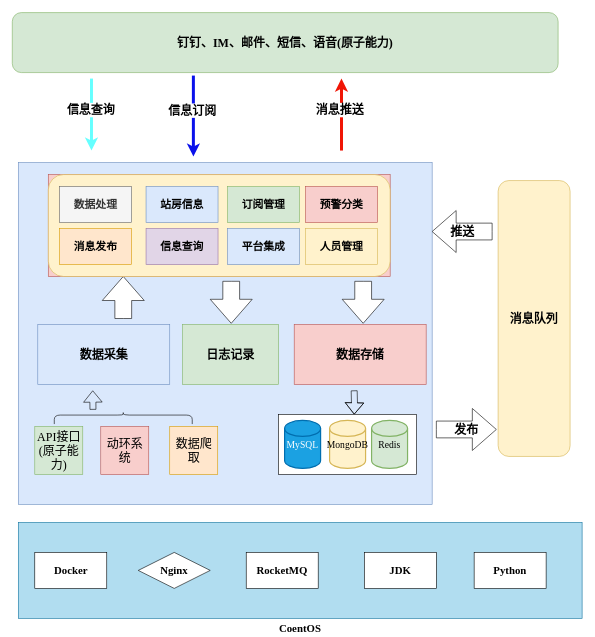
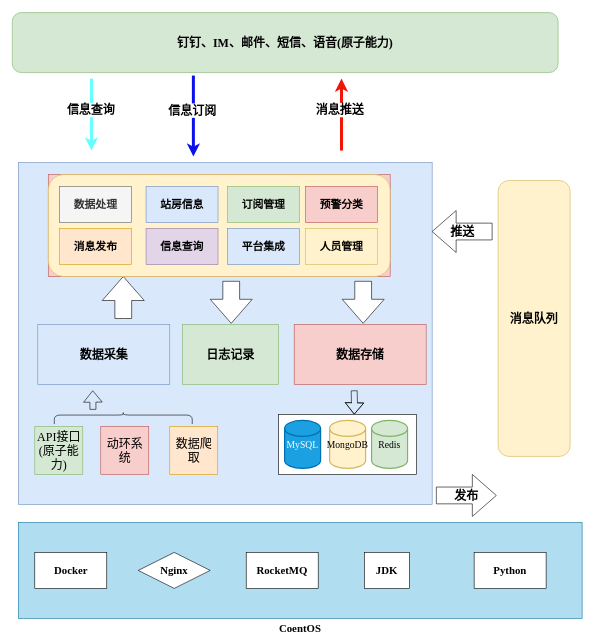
  <mxCell id="0" />
  <mxCell id="1" parent="0" />
  <mxCell id="2" value="" style="rounded=0;whiteSpace=wrap;html=1;fillColor=#dae8fc;strokeColor=#6c8ebf;" parent="1" vertex="1"><mxGeometry x="30" y="270" width="690" height="570" as="geometry" /></mxCell>
  <mxCell id="3" style="edgeStyle=orthogonalEdgeStyle;rounded=0;orthogonalLoop=1;jettySize=auto;html=1;strokeWidth=5;strokeColor=#f01505;" parent="1" edge="1"><mxGeometry relative="1" as="geometry"><mxPoint x="568.82" y="130" as="targetPoint" /><mxPoint x="568.82" y="250" as="sourcePoint" /></mxGeometry></mxCell>
  <mxCell id="4" value="消息推送" style="edgeLabel;html=1;align=center;verticalAlign=middle;resizable=0;points=[];fontFamily=仿宋;fontSize=20;fontStyle=1" parent="3" vertex="1" connectable="0"><mxGeometry x="0.155" y="3" relative="1" as="geometry"><mxPoint as="offset" /></mxGeometry></mxCell>
  <mxCell id="5" value="消息队列" style="rounded=1;whiteSpace=wrap;html=1;horizontal=1;fontFamily=仿宋;fontSize=20;fontStyle=1;fillColor=#fff2cc;strokeColor=#d6b656;" parent="1" vertex="1"><mxGeometry x="830" y="300" width="120" height="460" as="geometry" /></mxCell>
  <mxCell id="6" style="edgeStyle=orthogonalEdgeStyle;rounded=0;orthogonalLoop=1;jettySize=auto;html=1;labelBackgroundColor=#FF3333;strokeColor=#66FFFF;fontStyle=0;fontSize=14;strokeWidth=5;" parent="1" edge="1"><mxGeometry relative="1" as="geometry"><mxPoint x="152" y="250" as="targetPoint" /><mxPoint x="152" y="130" as="sourcePoint" /></mxGeometry></mxCell>
  <mxCell id="7" value="信息查询" style="edgeLabel;html=1;align=center;verticalAlign=middle;resizable=0;points=[];fontFamily=仿宋;fontSize=20;fontStyle=1" parent="6" vertex="1" connectable="0"><mxGeometry x="-0.153" y="-2" relative="1" as="geometry"><mxPoint as="offset" /></mxGeometry></mxCell>
  <mxCell id="8" value="钉钉、IM、邮件、短信、语音(原子能力)" style="rounded=1;whiteSpace=wrap;html=1;fontFamily=仿宋;fontSize=20;fontStyle=1;fillColor=#d5e8d4;strokeColor=#82b366;" parent="1" vertex="1"><mxGeometry x="20" y="20" width="910" height="100" as="geometry" /></mxCell>
  <mxCell id="9" value="数据采集" style="rounded=0;whiteSpace=wrap;html=1;fontFamily=仿宋;fontSize=20;fillColor=#dae8fc;strokeColor=#6c8ebf;fontStyle=1" parent="1" vertex="1"><mxGeometry x="62.5" y="540" width="220" height="100" as="geometry" /></mxCell>
- <mxCell id="10" value="发布" style="html=1;shadow=0;dashed=0;align=center;verticalAlign=middle;shape=mxgraph.arrows2.arrow;dy=0.6;dx=40;notch=0;fontFamily=仿宋;fontSize=20;fontStyle=1" parent="1" vertex="1"><mxGeometry x="727" y="680" width="100" height="70" as="geometry" /></mxCell>
+ <mxCell id="10" value="发布" style="html=1;shadow=0;dashed=0;align=center;verticalAlign=middle;shape=mxgraph.arrows2.arrow;dy=0.6;dx=40;notch=0;fontFamily=仿宋;fontSize=20;fontStyle=1" parent="1" vertex="1"><mxGeometry x="727" y="790" width="100" height="70" as="geometry" /></mxCell>
  <mxCell id="11" value="推送" style="html=1;shadow=0;dashed=0;align=center;verticalAlign=middle;shape=mxgraph.arrows2.arrow;dy=0.6;dx=40;flipH=1;notch=0;fontFamily=仿宋;fontSize=20;fontStyle=1" parent="1" vertex="1"><mxGeometry x="720" y="350" width="100" height="70" as="geometry" /></mxCell>
  <mxCell id="12" value="API接口(原子能力)" style="whiteSpace=wrap;html=1;aspect=fixed;fontFamily=仿宋;fontSize=20;fillColor=#d5e8d4;strokeColor=#82b366;" parent="1" vertex="1"><mxGeometry x="57.5" y="710" width="80" height="80" as="geometry" /></mxCell>
  <mxCell id="13" value="动环系统" style="whiteSpace=wrap;html=1;aspect=fixed;fontFamily=仿宋;fontSize=20;fillColor=#f8cecc;strokeColor=#b85450;" parent="1" vertex="1"><mxGeometry x="167.5" y="710" width="80" height="80" as="geometry" /></mxCell>
  <mxCell id="14" value="数据爬取" style="whiteSpace=wrap;html=1;aspect=fixed;fontFamily=仿宋;fontSize=20;fillColor=#ffe6cc;strokeColor=#d79b00;" parent="1" vertex="1"><mxGeometry x="282.5" y="710" width="80" height="80" as="geometry" /></mxCell>
  <mxCell id="15" style="edgeStyle=orthogonalEdgeStyle;shape=flexArrow;rounded=0;orthogonalLoop=1;jettySize=auto;html=1;exitX=0.1;exitY=0.5;exitDx=0;exitDy=0;exitPerimeter=0;fontStyle=1" parent="1" edge="1"><mxGeometry relative="1" as="geometry"><mxPoint x="154.118" y="650" as="targetPoint" /><mxPoint x="154.5" y="682" as="sourcePoint" /></mxGeometry></mxCell>
  <mxCell id="16" value="" style="shape=curlyBracket;whiteSpace=wrap;html=1;rounded=1;labelPosition=left;verticalLabelPosition=middle;align=right;verticalAlign=middle;rotation=90;fontStyle=1;size=0.25;" parent="1" vertex="1"><mxGeometry x="195" y="581" width="20" height="230" as="geometry" /></mxCell>
  <mxCell id="17" value="" style="html=1;shadow=0;dashed=0;align=center;verticalAlign=middle;shape=mxgraph.arrows2.arrow;dy=0.6;dx=40;direction=north;notch=0;fontStyle=1" parent="1" vertex="1"><mxGeometry x="170" y="460" width="70" height="70" as="geometry" /></mxCell>
  <mxCell id="18" style="edgeStyle=orthogonalEdgeStyle;shape=flexArrow;rounded=0;orthogonalLoop=1;jettySize=auto;html=1;exitX=0.5;exitY=1;exitDx=0;exitDy=0;fontStyle=1" parent="1" edge="1"><mxGeometry relative="1" as="geometry"><mxPoint x="590.059" y="690" as="targetPoint" /><mxPoint x="590" y="650" as="sourcePoint" /></mxGeometry></mxCell>
  <mxCell id="19" value="数据存储" style="rounded=0;whiteSpace=wrap;html=1;fontFamily=仿宋;fontSize=20;fillColor=#f8cecc;strokeColor=#b85450;fontStyle=1" parent="1" vertex="1"><mxGeometry x="490" y="540" width="220" height="100" as="geometry" /></mxCell>
  <mxCell id="20" value="" style="html=1;shadow=0;dashed=0;align=center;verticalAlign=middle;shape=mxgraph.arrows2.arrow;dy=0.6;dx=40;direction=north;notch=0;rotation=-180;" parent="1" vertex="1"><mxGeometry x="570" y="468" width="70" height="70" as="geometry" /></mxCell>
  <mxCell id="21" style="edgeStyle=orthogonalEdgeStyle;rounded=0;orthogonalLoop=1;jettySize=auto;html=1;labelBackgroundColor=#FF3333;strokeColor=#0a11eb;fontStyle=0;fontSize=14;strokeWidth=5;" parent="1" edge="1"><mxGeometry relative="1" as="geometry"><mxPoint x="321.912" y="260" as="targetPoint" /><mxPoint x="321.91" y="125" as="sourcePoint" /></mxGeometry></mxCell>
  <mxCell id="22" value="信息订阅" style="edgeLabel;html=1;align=center;verticalAlign=middle;resizable=0;points=[];fontFamily=仿宋;fontSize=20;fontStyle=1" parent="21" vertex="1" connectable="0"><mxGeometry x="-0.153" y="-2" relative="1" as="geometry"><mxPoint as="offset" /></mxGeometry></mxCell>
  <mxCell id="23" value="" style="group;fillColor=#f8cecc;strokeColor=#b85450;" parent="1" vertex="1" connectable="0"><mxGeometry x="80" y="290" width="570" height="170" as="geometry" /></mxCell>
  <mxCell id="24" value="" style="rounded=1;whiteSpace=wrap;html=1;fontFamily=仿宋;fontSize=18;fontStyle=1;fillColor=#fff2cc;strokeColor=#d6b656;" parent="23" vertex="1"><mxGeometry width="570" height="170" as="geometry" /></mxCell>
  <mxCell id="25" value="" style="group" parent="23" vertex="1" connectable="0"><mxGeometry x="19" y="20" width="530" height="130" as="geometry" /></mxCell>
  <mxCell id="26" value="数据处理" style="rounded=0;whiteSpace=wrap;html=1;fontFamily=仿宋;fontSize=18;fontColor=#333333;fontStyle=1;fillColor=#f5f5f5;strokeColor=#666666;" parent="25" vertex="1"><mxGeometry width="120" height="60" as="geometry" /></mxCell>
  <mxCell id="27" value="消息发布" style="rounded=0;whiteSpace=wrap;html=1;fontFamily=仿宋;fontSize=18;fontStyle=1;fillColor=#ffe6cc;strokeColor=#d79b00;" parent="25" vertex="1"><mxGeometry y="70" width="120" height="60" as="geometry" /></mxCell>
  <mxCell id="28" value="预警分类" style="rounded=0;whiteSpace=wrap;html=1;fontFamily=仿宋;fontSize=18;fontStyle=1;fillColor=#f8cecc;strokeColor=#b85450;" parent="25" vertex="1"><mxGeometry x="410" width="120" height="60" as="geometry" /></mxCell>
  <mxCell id="29" value="人员管理" style="rounded=0;whiteSpace=wrap;html=1;fontFamily=仿宋;fontSize=18;fontStyle=1;fillColor=#fff2cc;strokeColor=#d6b656;" parent="25" vertex="1"><mxGeometry x="410" y="70" width="120" height="60" as="geometry" /></mxCell>
  <mxCell id="30" value="站房信息" style="rounded=0;whiteSpace=wrap;html=1;fontFamily=仿宋;fontSize=18;fontStyle=1;fillColor=#dae8fc;strokeColor=#6c8ebf;" parent="25" vertex="1"><mxGeometry x="144" width="120" height="60" as="geometry" /></mxCell>
  <mxCell id="31" value="订阅管理" style="rounded=0;whiteSpace=wrap;html=1;fontFamily=仿宋;fontSize=18;fontStyle=1;fillColor=#d5e8d4;strokeColor=#82b366;" parent="25" vertex="1"><mxGeometry x="280" width="120" height="60" as="geometry" /></mxCell>
  <mxCell id="32" value="信息查询" style="rounded=0;whiteSpace=wrap;html=1;fontFamily=仿宋;fontSize=18;fontStyle=1;fillColor=#e1d5e7;strokeColor=#9673a6;" parent="25" vertex="1"><mxGeometry x="144" y="70" width="120" height="60" as="geometry" /></mxCell>
  <mxCell id="33" value="平台集成" style="rounded=0;whiteSpace=wrap;html=1;fontFamily=仿宋;fontSize=18;fontStyle=1;fillColor=#dae8fc;strokeColor=#6c8ebf;" parent="25" vertex="1"><mxGeometry x="280" y="70" width="120" height="60" as="geometry" /></mxCell>
  <mxCell id="34" value="CoentOS" style="rounded=0;whiteSpace=wrap;html=1;fontFamily=仿宋;fontSize=18;fontStyle=1;align=center;horizontal=1;labelPosition=center;verticalLabelPosition=bottom;verticalAlign=top;fillColor=#b1ddf0;strokeColor=#10739e;" parent="1" vertex="1"><mxGeometry x="30" y="870" width="940" height="160" as="geometry" /></mxCell>
  <mxCell id="35" value="Docker" style="rounded=0;whiteSpace=wrap;html=1;fontFamily=仿宋;fontSize=18;fontStyle=1" parent="1" vertex="1"><mxGeometry x="57.5" y="920" width="120" height="60" as="geometry" /></mxCell>
  <mxCell id="36" value="Nginx" style="rhombus;whiteSpace=wrap;html=1;fontFamily=仿宋;fontSize=18;fontStyle=1;" parent="1" vertex="1"><mxGeometry x="230" y="920" width="120" height="60" as="geometry" /></mxCell>
- <mxCell id="37" value="JDK" style="rounded=0;whiteSpace=wrap;html=1;fontFamily=仿宋;fontSize=18;fontStyle=1" parent="1" vertex="1"><mxGeometry x="607" y="920" width="120" height="60" as="geometry" /></mxCell>
+ <mxCell id="37" value="JDK" style="rounded=0;whiteSpace=wrap;html=1;fontFamily=仿宋;fontSize=18;fontStyle=1" parent="1" vertex="1"><mxGeometry x="607" y="920" width="75" height="60" as="geometry" /></mxCell>
  <mxCell id="38" value="Python" style="rounded=0;whiteSpace=wrap;html=1;fontFamily=仿宋;fontSize=18;fontStyle=1" parent="1" vertex="1"><mxGeometry x="790" y="920" width="120" height="60" as="geometry" /></mxCell>
  <mxCell id="39" value="RocketMQ" style="rounded=0;whiteSpace=wrap;html=1;fontFamily=仿宋;fontSize=18;fontStyle=1" parent="1" vertex="1"><mxGeometry x="410" y="920" width="120" height="60" as="geometry" /></mxCell>
  <mxCell id="40" value="" style="group" parent="1" vertex="1" connectable="0"><mxGeometry x="464" y="690" width="230" height="100" as="geometry" /></mxCell>
  <mxCell id="41" value="" style="rounded=0;whiteSpace=wrap;html=1;fontFamily=仿宋;fontSize=16;" parent="40" vertex="1"><mxGeometry width="230" height="100" as="geometry" /></mxCell>
  <mxCell id="42" value="MySQL" style="strokeWidth=2;html=1;shape=mxgraph.flowchart.database;whiteSpace=wrap;fontFamily=仿宋;fontSize=16;fillColor=#1ba1e2;strokeColor=#006EAF;fontColor=#ffffff;" parent="40" vertex="1"><mxGeometry x="10" y="10" width="60" height="80" as="geometry" /></mxCell>
  <mxCell id="43" value="MongoDB" style="strokeWidth=2;html=1;shape=mxgraph.flowchart.database;whiteSpace=wrap;fontFamily=仿宋;fontSize=16;fillColor=#fff2cc;strokeColor=#d6b656;" parent="40" vertex="1"><mxGeometry x="85" y="10" width="60" height="80" as="geometry" /></mxCell>
  <mxCell id="44" value="Redis" style="strokeWidth=2;html=1;shape=mxgraph.flowchart.database;whiteSpace=wrap;fontFamily=仿宋;fontSize=16;fillColor=#d5e8d4;strokeColor=#82b366;" parent="40" vertex="1"><mxGeometry x="155" y="10" width="60" height="80" as="geometry" /></mxCell>
  <mxCell id="45" value="日志记录" style="rounded=0;whiteSpace=wrap;html=1;fontFamily=仿宋;fontStyle=1;fontSize=20;fillColor=#d5e8d4;strokeColor=#82b366;" parent="1" vertex="1"><mxGeometry x="304" y="540" width="160" height="100" as="geometry" /></mxCell>
  <mxCell id="46" value="" style="html=1;shadow=0;dashed=0;align=center;verticalAlign=middle;shape=mxgraph.arrows2.arrow;dy=0.6;dx=40;direction=north;notch=0;rotation=-180;" parent="1" vertex="1"><mxGeometry x="350" y="468" width="70" height="70" as="geometry" /></mxCell>
